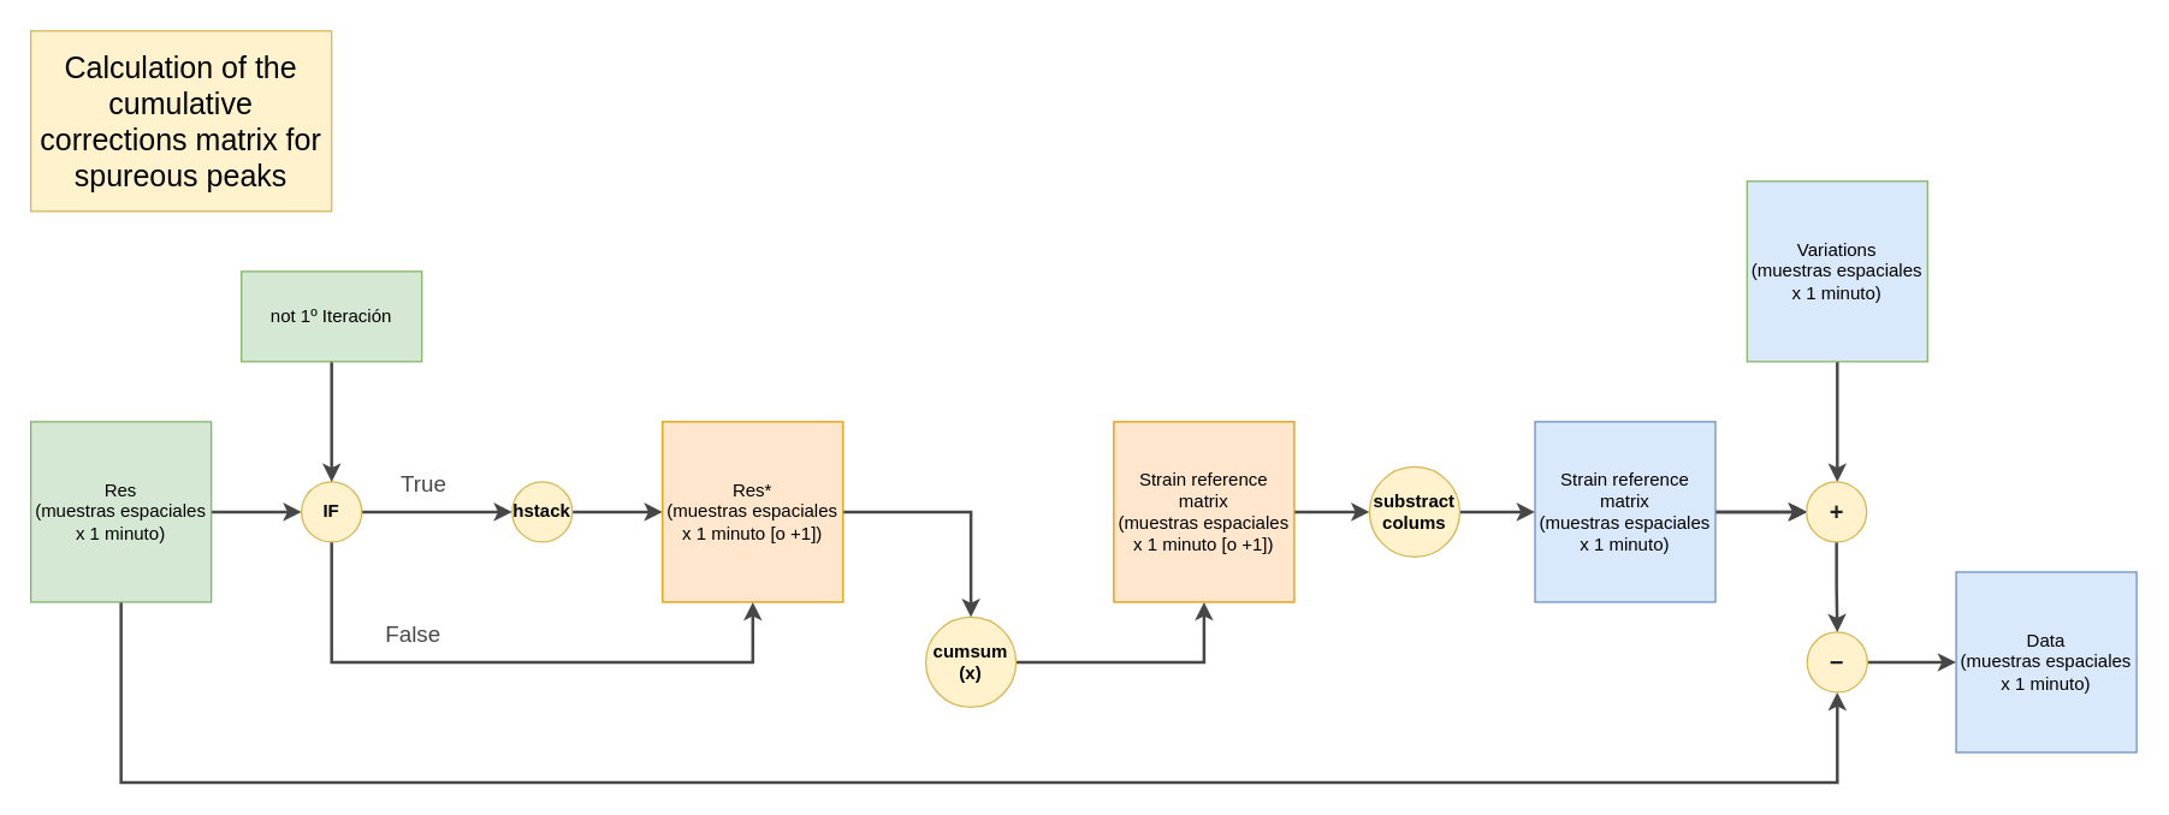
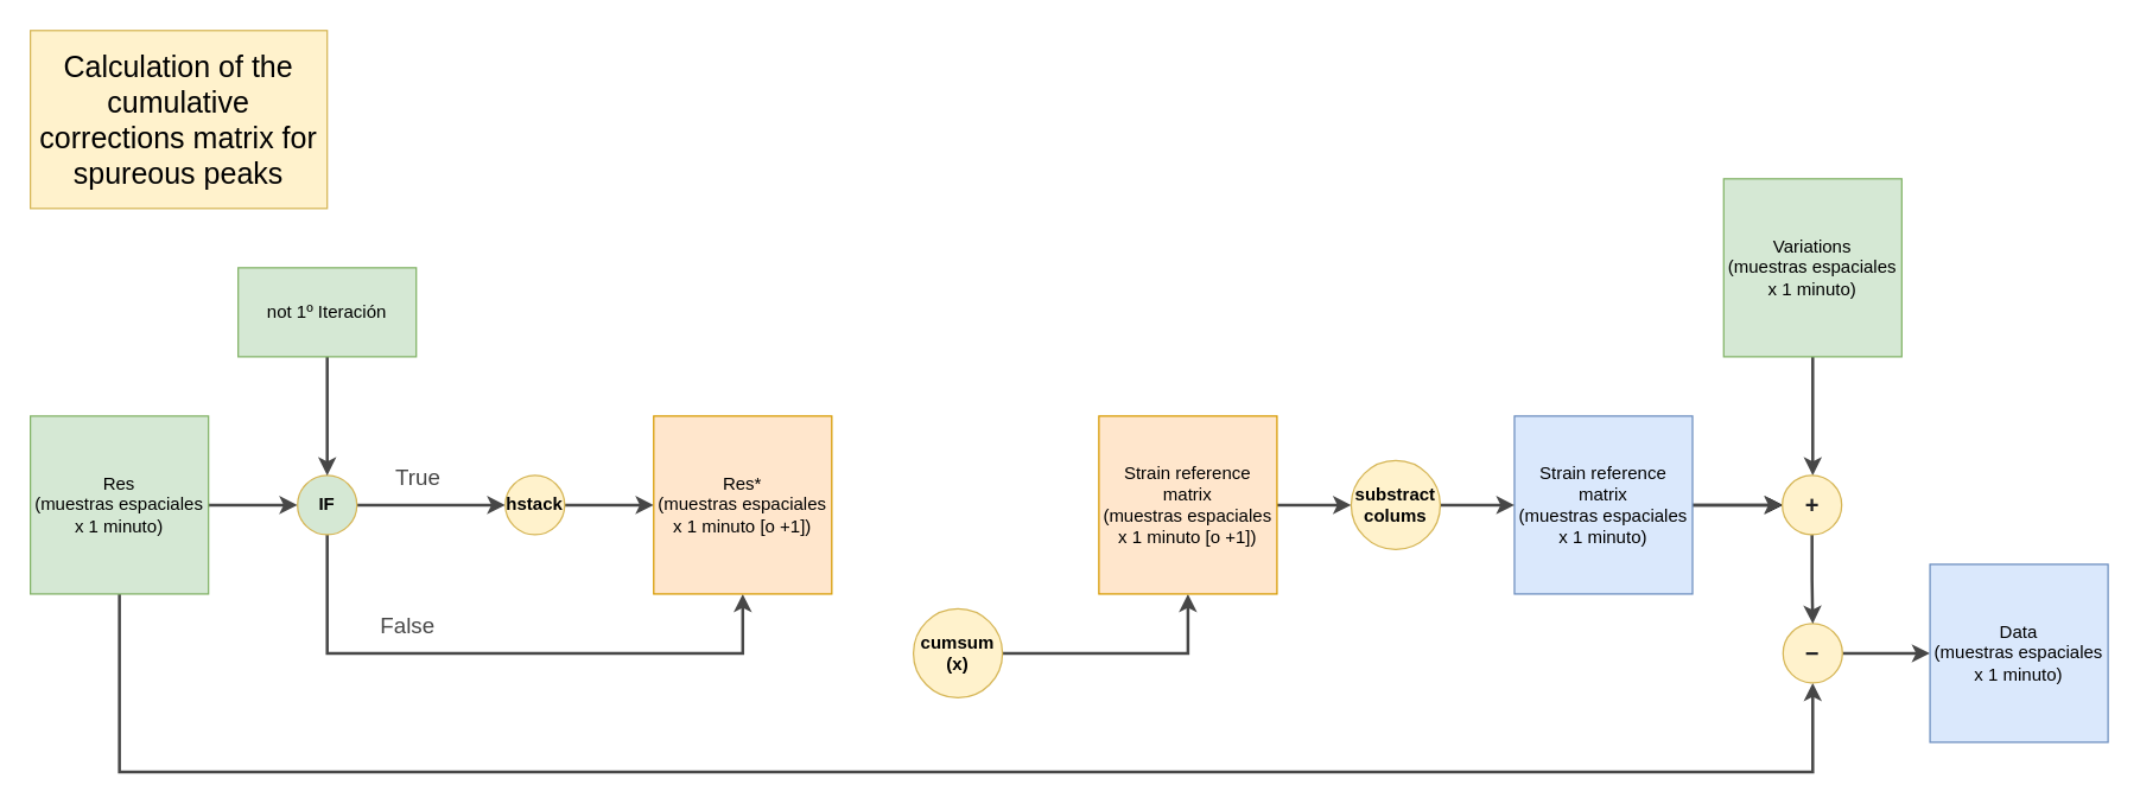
  <mxCell id="0" />
  <mxCell id="1" parent="0" />
  <mxCell id="2" value="" style="edgeStyle=orthogonalEdgeStyle;rounded=0;orthogonalLoop=1;jettySize=auto;html=1;strokeWidth=2;strokeColor=#474747;" parent="1" source="4" target="9" edge="1"><mxGeometry relative="1" as="geometry" /></mxCell>
  <mxCell id="3" style="edgeStyle=orthogonalEdgeStyle;rounded=0;orthogonalLoop=1;jettySize=auto;html=1;exitX=0.5;exitY=1;exitDx=0;exitDy=0;entryX=0.5;entryY=1;entryDx=0;entryDy=0;fontSize=12;strokeColor=#474747;fontColor=#474747;strokeWidth=2;" parent="1" source="4" target="27" edge="1"><mxGeometry relative="1" as="geometry"><Array as="points"><mxPoint x="80" y="520" /><mxPoint x="1221" y="520" /></Array></mxGeometry></mxCell>
  <mxCell id="4" value="Res&lt;br&gt;(muestras espaciales x 1 minuto)" style="rounded=0;whiteSpace=wrap;html=1;fillColor=#d5e8d4;strokeColor=#82b366;" parent="1" vertex="1"><mxGeometry x="20" y="280" width="120" height="120" as="geometry" /></mxCell>
  <mxCell id="5" value="" style="edgeStyle=orthogonalEdgeStyle;rounded=0;orthogonalLoop=1;jettySize=auto;html=1;strokeColor=#474747;strokeWidth=2;" parent="1" source="9" target="13" edge="1"><mxGeometry relative="1" as="geometry" /></mxCell>
  <mxCell id="6" value="&lt;font color=&quot;#474747&quot; style=&quot;font-size: 15px;&quot;&gt;True&lt;/font&gt;" style="edgeLabel;html=1;align=center;verticalAlign=middle;resizable=0;points=[];" parent="5" vertex="1" connectable="0"><mxGeometry x="-0.187" y="1" relative="1" as="geometry"><mxPoint x="-1" y="-19" as="offset" /></mxGeometry></mxCell>
  <mxCell id="7" style="edgeStyle=orthogonalEdgeStyle;rounded=0;orthogonalLoop=1;jettySize=auto;html=1;entryX=0.5;entryY=1;entryDx=0;entryDy=0;strokeColor=#474747;strokeWidth=2;" parent="1" source="9" target="15" edge="1"><mxGeometry relative="1" as="geometry"><Array as="points"><mxPoint x="220" y="440" /><mxPoint x="500" y="440" /></Array></mxGeometry></mxCell>
  <mxCell id="8" value="False" style="edgeLabel;html=1;align=center;verticalAlign=middle;resizable=0;points=[];fontSize=15;fontColor=#474747;" parent="7" vertex="1" connectable="0"><mxGeometry x="-0.348" y="-1" relative="1" as="geometry"><mxPoint x="3" y="-21" as="offset" /></mxGeometry></mxCell>
- <mxCell id="9" value="&lt;b&gt;IF&lt;/b&gt;" style="ellipse;whiteSpace=wrap;html=1;aspect=fixed;fillColor=#fff2cc;strokeColor=#d6b656;" parent="1" vertex="1"><mxGeometry x="200" y="320" width="40" height="40" as="geometry" /></mxCell>
+ <mxCell id="9" value="&lt;b&gt;IF&lt;/b&gt;" style="ellipse;whiteSpace=wrap;html=1;aspect=fixed;fillColor=#d5e8d4;strokeColor=#d6b656;" parent="1" vertex="1"><mxGeometry x="200" y="320" width="40" height="40" as="geometry" /></mxCell>
  <mxCell id="10" value="" style="edgeStyle=orthogonalEdgeStyle;rounded=0;orthogonalLoop=1;jettySize=auto;html=1;strokeColor=#474747;strokeWidth=2;" parent="1" source="11" target="9" edge="1"><mxGeometry relative="1" as="geometry" /></mxCell>
  <mxCell id="11" value="not 1º Iteración" style="rounded=0;whiteSpace=wrap;html=1;fillColor=#d5e8d4;strokeColor=#82b366;" parent="1" vertex="1"><mxGeometry x="160" y="180" width="120" height="60" as="geometry" /></mxCell>
  <mxCell id="12" value="" style="edgeStyle=orthogonalEdgeStyle;rounded=0;orthogonalLoop=1;jettySize=auto;html=1;strokeColor=#474747;strokeWidth=2;" parent="1" source="13" target="15" edge="1"><mxGeometry relative="1" as="geometry" /></mxCell>
  <mxCell id="13" value="&lt;b&gt;hstack&lt;/b&gt;" style="ellipse;whiteSpace=wrap;html=1;aspect=fixed;fillColor=#fff2cc;strokeColor=#d6b656;" parent="1" vertex="1"><mxGeometry x="340" y="320" width="40" height="40" as="geometry" /></mxCell>
- <mxCell id="14" value="" style="edgeStyle=orthogonalEdgeStyle;rounded=0;orthogonalLoop=1;jettySize=auto;html=1;strokeColor=#474747;strokeWidth=2;fontSize=15;fontColor=#474747;" parent="1" source="15" target="17" edge="1"><mxGeometry relative="1" as="geometry" /></mxCell>
  <mxCell id="15" value="Res*&lt;br&gt;(muestras espaciales x 1 minuto [o +1])" style="rounded=0;whiteSpace=wrap;html=1;fillColor=#ffe6cc;strokeColor=#d79b00;" parent="1" vertex="1"><mxGeometry x="440" y="280" width="120" height="120" as="geometry" /></mxCell>
  <mxCell id="16" value="" style="edgeStyle=orthogonalEdgeStyle;rounded=0;orthogonalLoop=1;jettySize=auto;html=1;strokeColor=#474747;strokeWidth=2;fontSize=15;fontColor=#474747;" parent="1" source="17" target="19" edge="1"><mxGeometry relative="1" as="geometry" /></mxCell>
  <mxCell id="17" value="&lt;b&gt;cumsum&lt;br&gt;(x)&lt;br&gt;&lt;/b&gt;" style="ellipse;whiteSpace=wrap;html=1;aspect=fixed;fillColor=#fff2cc;strokeColor=#d6b656;" parent="1" vertex="1"><mxGeometry x="615" y="410" width="60" height="60" as="geometry" /></mxCell>
  <mxCell id="18" value="" style="edgeStyle=orthogonalEdgeStyle;rounded=0;orthogonalLoop=1;jettySize=auto;html=1;fontSize=12;strokeColor=#474747;fontColor=#474747;strokeWidth=2;" edge="1" parent="1" source="19" target="33"><mxGeometry relative="1" as="geometry" /></mxCell>
  <mxCell id="19" value="Strain reference matrix&lt;br&gt;(muestras espaciales x 1 minuto [o +1])" style="rounded=0;whiteSpace=wrap;html=1;fillColor=#ffe6cc;strokeColor=#d79b00;" parent="1" vertex="1"><mxGeometry x="740" y="280" width="120" height="120" as="geometry" /></mxCell>
  <mxCell id="20" value="" style="edgeStyle=orthogonalEdgeStyle;rounded=0;orthogonalLoop=1;jettySize=auto;html=1;strokeColor=#474747;strokeWidth=2;fontSize=12;fontColor=#474747;" parent="1" source="23" edge="1"><mxGeometry relative="1" as="geometry"><mxPoint x="1201" y="340" as="targetPoint" /></mxGeometry></mxCell>
  <mxCell id="21" value="" style="edgeStyle=orthogonalEdgeStyle;rounded=0;orthogonalLoop=1;jettySize=auto;html=1;" edge="1" parent="1" source="23" target="29"><mxGeometry relative="1" as="geometry" /></mxCell>
  <mxCell id="22" value="" style="edgeStyle=orthogonalEdgeStyle;rounded=0;orthogonalLoop=1;jettySize=auto;html=1;fontSize=12;strokeColor=#474747;fontColor=#474747;strokeWidth=2;" edge="1" parent="1" source="23" target="29"><mxGeometry relative="1" as="geometry" /></mxCell>
  <mxCell id="23" value="Strain reference matrix&lt;br&gt;(muestras espaciales x 1 minuto)" style="rounded=0;whiteSpace=wrap;html=1;fillColor=#dae8fc;strokeColor=#6c8ebf;" parent="1" vertex="1"><mxGeometry x="1020" y="280" width="120" height="120" as="geometry" /></mxCell>
  <mxCell id="24" value="" style="edgeStyle=orthogonalEdgeStyle;rounded=0;orthogonalLoop=1;jettySize=auto;html=1;strokeColor=#474747;strokeWidth=2;fontSize=12;fontColor=#474747;" parent="1" source="25" edge="1"><mxGeometry relative="1" as="geometry"><mxPoint x="1221" y="320" as="targetPoint" /></mxGeometry></mxCell>
- <mxCell id="25" value="Variations&lt;br&gt;(muestras espaciales x 1 minuto)" style="rounded=0;whiteSpace=wrap;html=1;fillColor=#dae8fc;strokeColor=#82b366;" parent="1" vertex="1"><mxGeometry x="1161" y="120" width="120" height="120" as="geometry" /></mxCell>
+ <mxCell id="25" value="Variations&lt;br&gt;(muestras espaciales x 1 minuto)" style="rounded=0;whiteSpace=wrap;html=1;fillColor=#d5e8d4;strokeColor=#82b366;" parent="1" vertex="1"><mxGeometry x="1161" y="120" width="120" height="120" as="geometry" /></mxCell>
  <mxCell id="26" value="" style="edgeStyle=orthogonalEdgeStyle;rounded=0;orthogonalLoop=1;jettySize=auto;html=1;strokeColor=#474747;strokeWidth=2;fontSize=12;fontColor=#474747;" parent="1" source="27" target="30" edge="1"><mxGeometry relative="1" as="geometry" /></mxCell>
  <mxCell id="27" value="&lt;b style=&quot;border-color: var(--border-color); color: rgb(32, 33, 36); font-size: 16px;&quot;&gt;−&lt;/b&gt;" style="ellipse;whiteSpace=wrap;html=1;aspect=fixed;align=center;fillColor=#fff2cc;strokeColor=#d6b656;" parent="1" vertex="1"><mxGeometry x="1201" y="420" width="40" height="40" as="geometry" /></mxCell>
  <mxCell id="28" value="" style="edgeStyle=orthogonalEdgeStyle;rounded=0;orthogonalLoop=1;jettySize=auto;html=1;strokeColor=#474747;strokeWidth=2;fontSize=12;fontColor=#474747;" parent="1" source="29" target="27" edge="1"><mxGeometry relative="1" as="geometry" /></mxCell>
  <mxCell id="29" value="&lt;b style=&quot;color: rgb(32, 33, 36); font-size: 16px; text-align: left;&quot;&gt;+&lt;/b&gt;" style="ellipse;whiteSpace=wrap;html=1;aspect=fixed;align=center;fillColor=#fff2cc;strokeColor=#d6b656;" parent="1" vertex="1"><mxGeometry x="1200.5" y="320" width="40" height="40" as="geometry" /></mxCell>
  <mxCell id="30" value="Data&lt;br&gt;(muestras espaciales x 1 minuto)" style="rounded=0;whiteSpace=wrap;html=1;fillColor=#dae8fc;strokeColor=#6c8ebf;" parent="1" vertex="1"><mxGeometry x="1300" y="380" width="120" height="120" as="geometry" /></mxCell>
  <mxCell id="31" value="Calculation of the cumulative corrections matrix for spureous peaks" style="rounded=0;whiteSpace=wrap;html=1;fillColor=#fff2cc;strokeColor=#d6b656;fontSize=20;" parent="1" vertex="1"><mxGeometry x="20" y="20" width="200" height="120" as="geometry" /></mxCell>
  <mxCell id="32" value="" style="edgeStyle=orthogonalEdgeStyle;rounded=0;orthogonalLoop=1;jettySize=auto;html=1;fontSize=12;strokeColor=#474747;fontColor=#474747;strokeWidth=2;" edge="1" parent="1" source="33" target="23"><mxGeometry relative="1" as="geometry" /></mxCell>
  <mxCell id="33" value="&lt;b&gt;substract&lt;br&gt;colums&lt;br&gt;&lt;/b&gt;" style="ellipse;whiteSpace=wrap;html=1;aspect=fixed;fillColor=#fff2cc;strokeColor=#d6b656;" parent="1" vertex="1"><mxGeometry x="910" y="310" width="60" height="60" as="geometry" /></mxCell>
